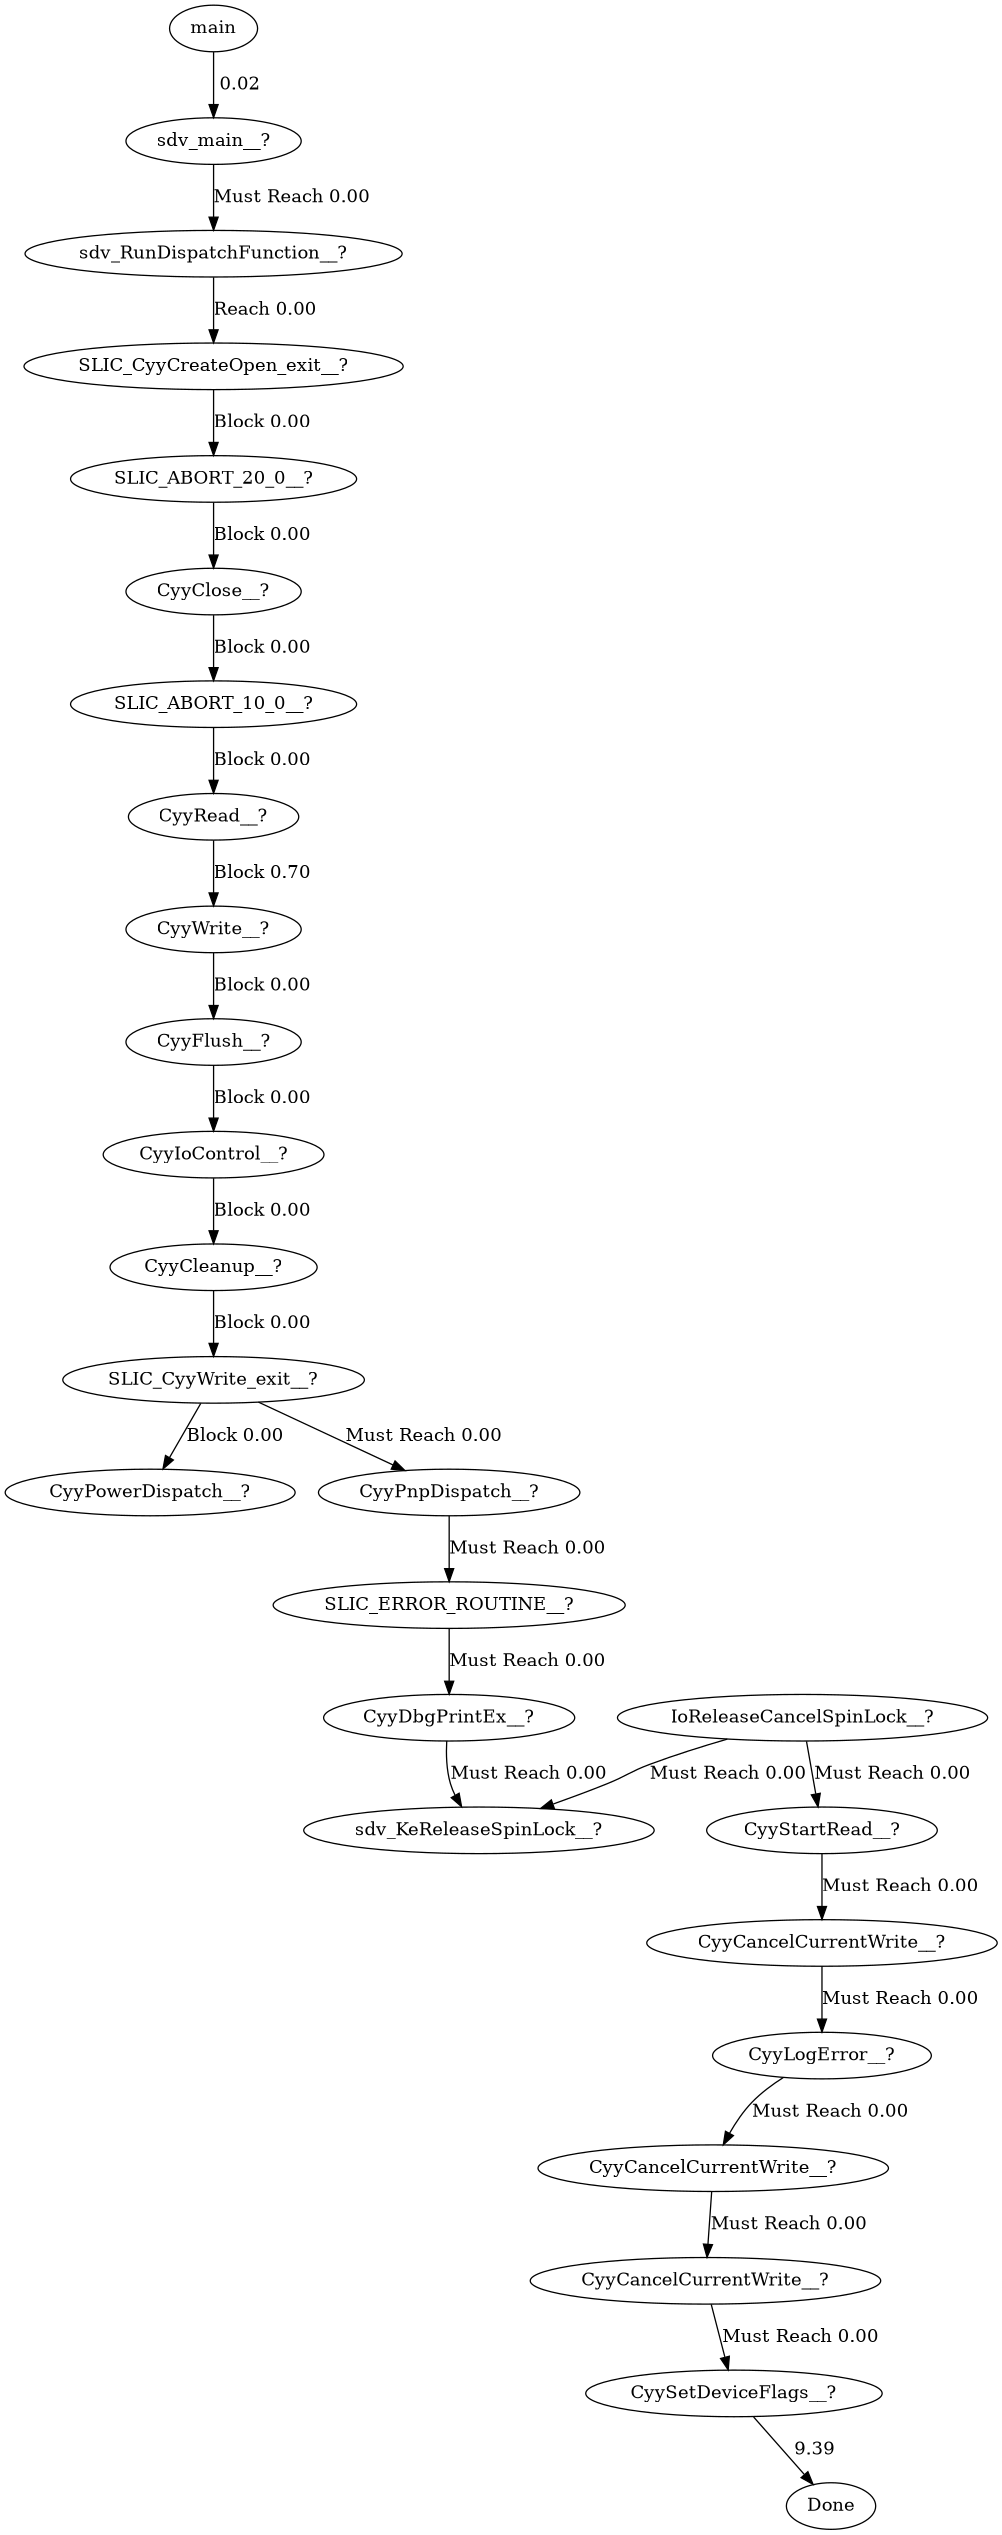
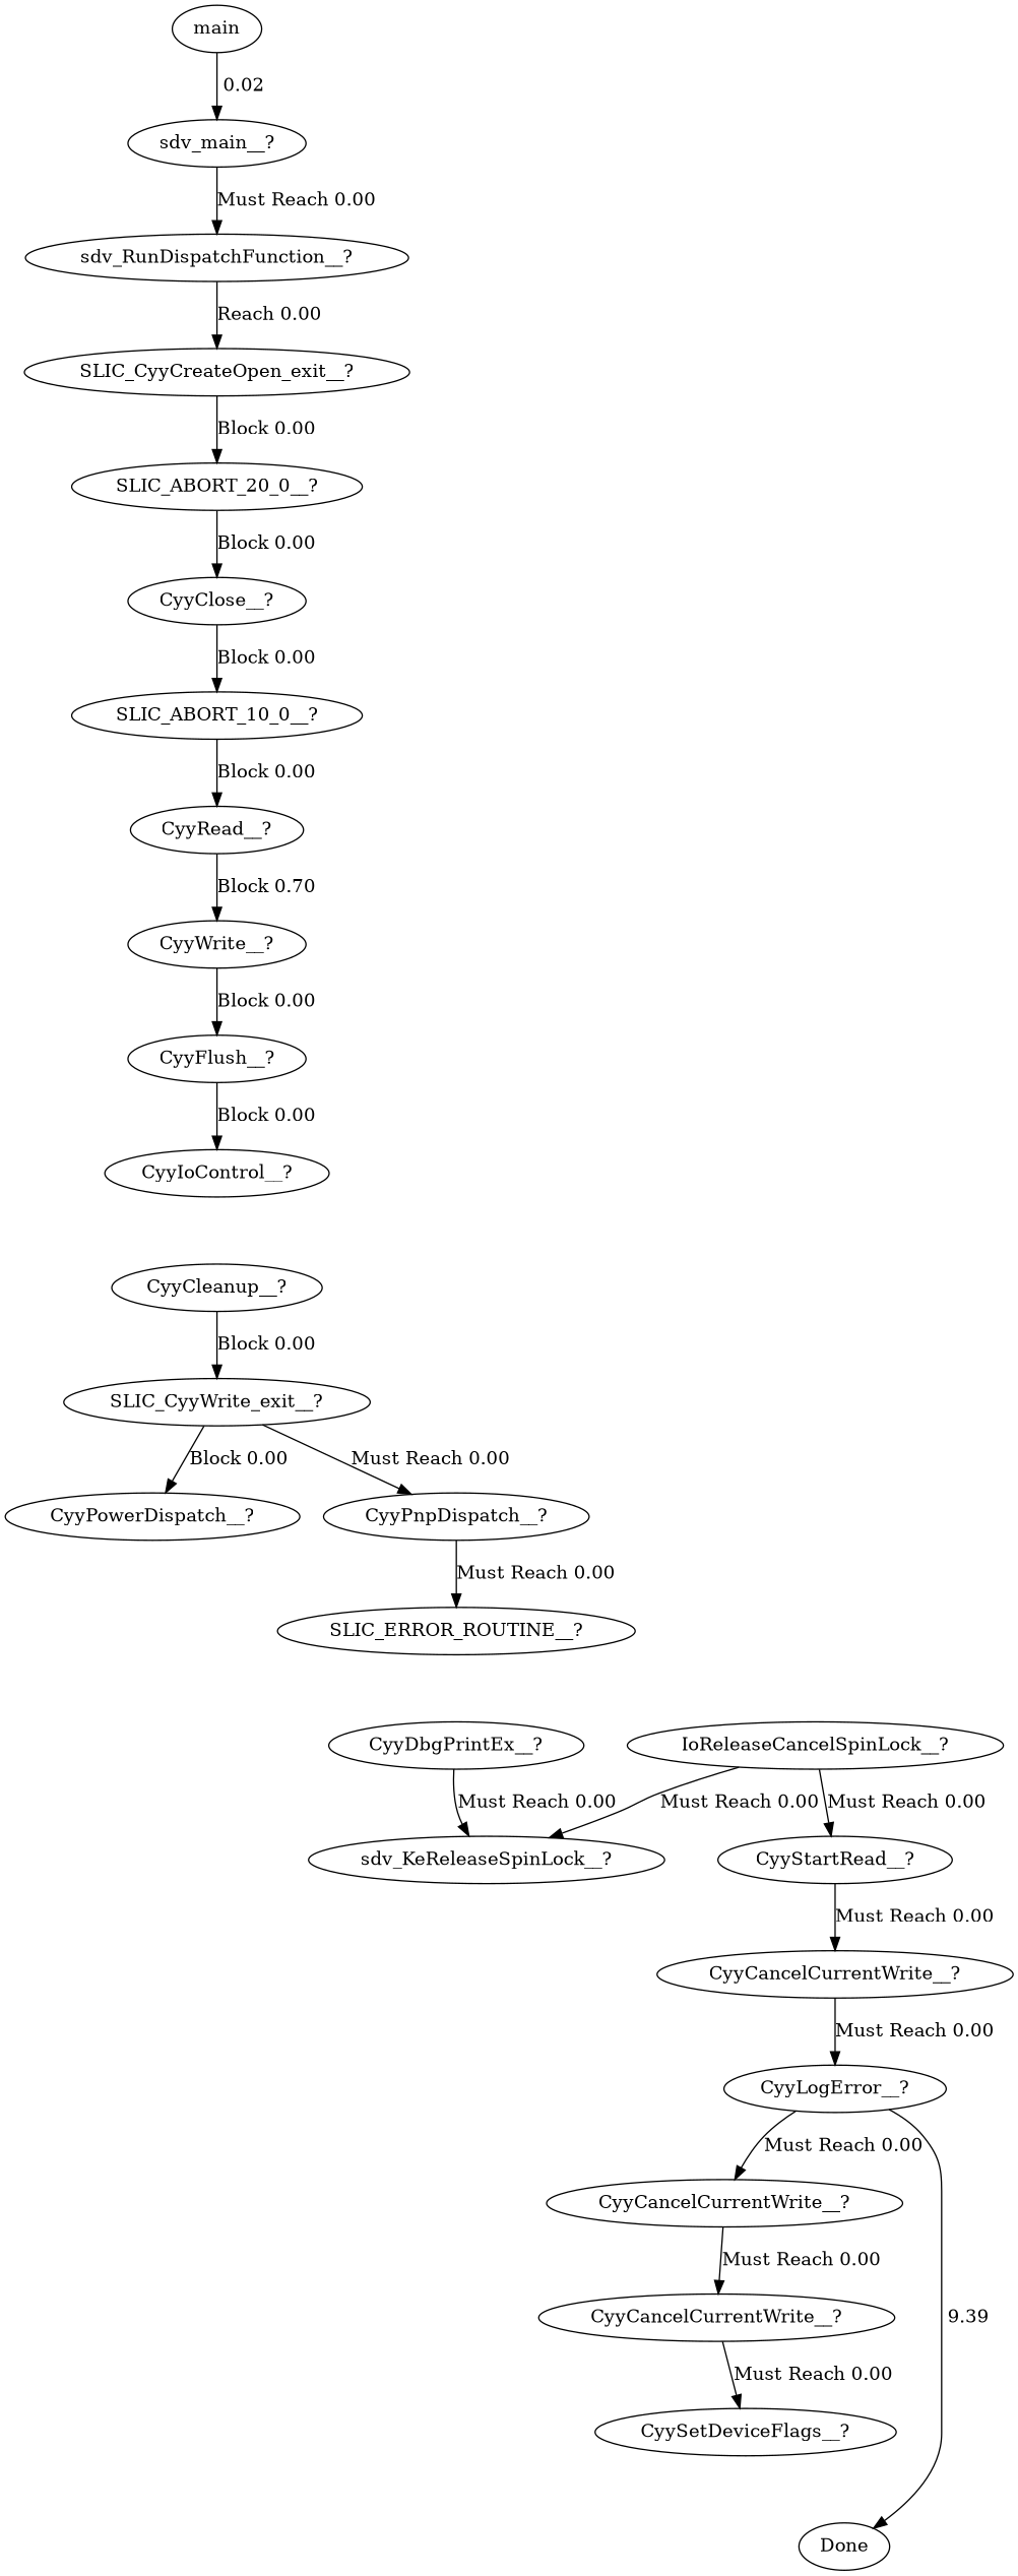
  digraph {
    n1 [label=main]
    n2 [label="sdv_main__?"]
    n3 [label="sdv_RunDispatchFunction__?"]
    n4 [label="SLIC_CyyCreateOpen_exit__?"]
    n5 [label="SLIC_ABORT_20_0__?"]
    n6 [label="CyyClose__?"]
    n7 [label="SLIC_ABORT_10_0__?"]
    n8 [label="CyyRead__?"]
    n9 [label="CyyWrite__?"]
    n10 [label="CyyFlush__?"]
    n11 [label="CyyIoControl__?"]
    n12 [label="CyyCleanup__?"]
    n13 [label="SLIC_CyyWrite_exit__?"]
    n14 [label="CyyPowerDispatch__?"]
    n15 [label="CyyPnpDispatch__?"]
    n16 [label="SLIC_ERROR_ROUTINE__?"]
    n17 [label="CyyDbgPrintEx__?"]
    n18 [label="sdv_KeReleaseSpinLock__?"]
    n19 [label="IoReleaseCancelSpinLock__?"]
    n20 [label="CyyStartRead__?"]
    n21 [label="CyyCancelCurrentWrite__?"]
    n22 [label="CyyLogError__?"]
    n23 [label="CyyCancelCurrentWrite__?"]
    n24 [label="CyyCancelCurrentWrite__?"]
    n25 [label="CyySetDeviceFlags__?"]
    n26 [label=Done]
    n1 -> n2 [label=" 0.02"]
    n2 -> n3 [label="Must Reach 0.00"]
    n3 -> n4 [label="Reach 0.00"]
    n4 -> n5 [label="Block 0.00"]
    n5 -> n6 [label="Block 0.00"]
    n6 -> n7 [label="Block 0.00"]
    n7 -> n8 [label="Block 0.00"]
    n8 -> n9 [label="Block 0.70"]
    n9 -> n10 [label="Block 0.00"]
    n10 -> n11 [label="Block 0.00"]
-   n11 -> n12 [label="Block 0.00"]
    n12 -> n13 [label="Block 0.00"]
    n13 -> n14 [label="Block 0.00"]
    n13 -> n15 [label="Must Reach 0.00"]
    n15 -> n16 [label="Must Reach 0.00"]
-   n16 -> n17 [label="Must Reach 0.00"]
    n17 -> n18 [label="Must Reach 0.00"]
    n19 -> n18 [label="Must Reach 0.00"]
    n19 -> n20 [label="Must Reach 0.00"]
    n20 -> n21 [label="Must Reach 0.00"]
    n21 -> n22 [label="Must Reach 0.00"]
    n22 -> n23 [label="Must Reach 0.00"]
    n23 -> n24 [label="Must Reach 0.00"]
    n24 -> n25 [label="Must Reach 0.00"]
-   n25 -> n26 [label=" 9.39"]
+   n22 -> n26 [label=" 9.39"]
  }
